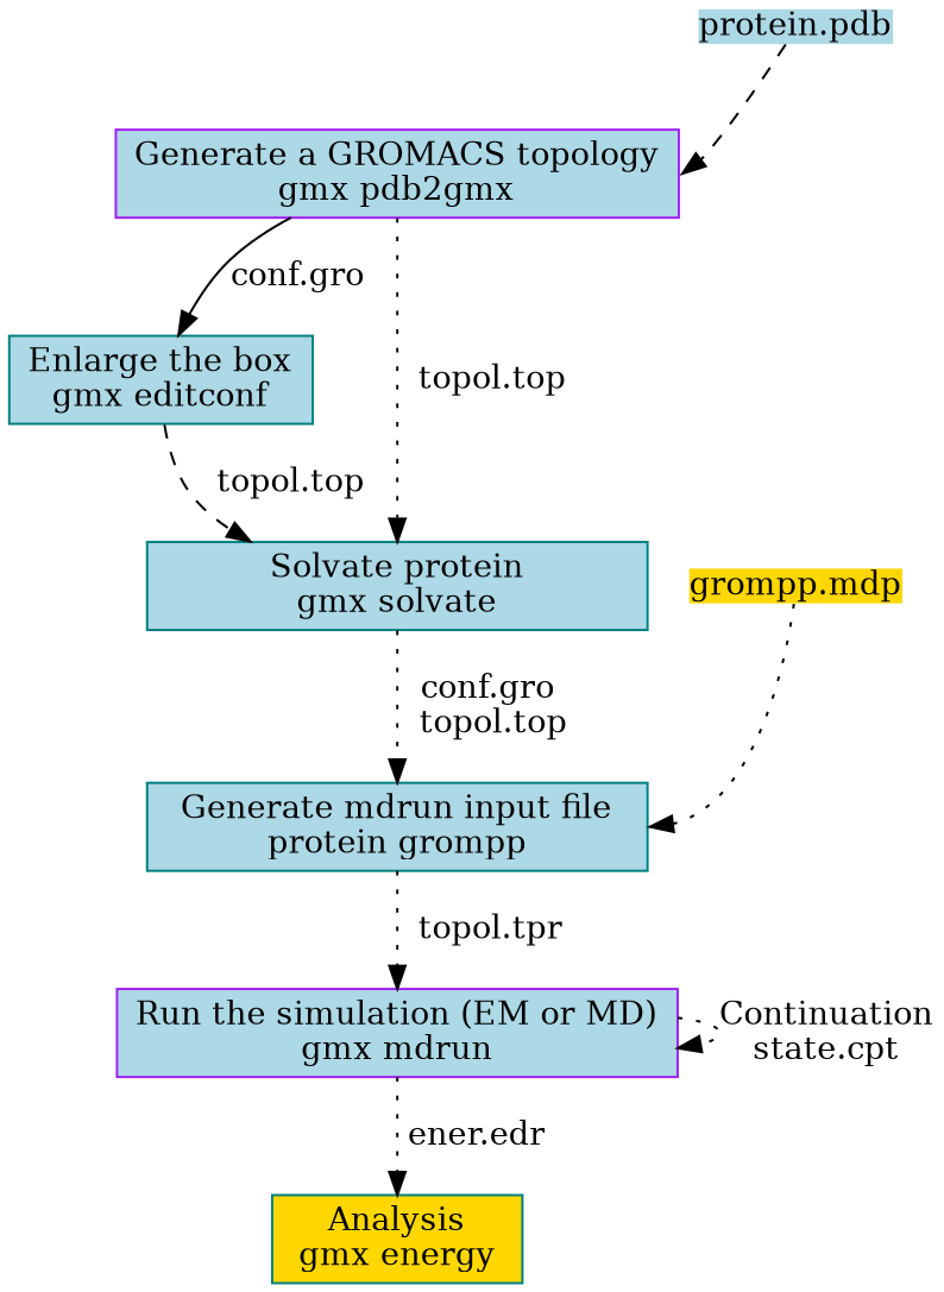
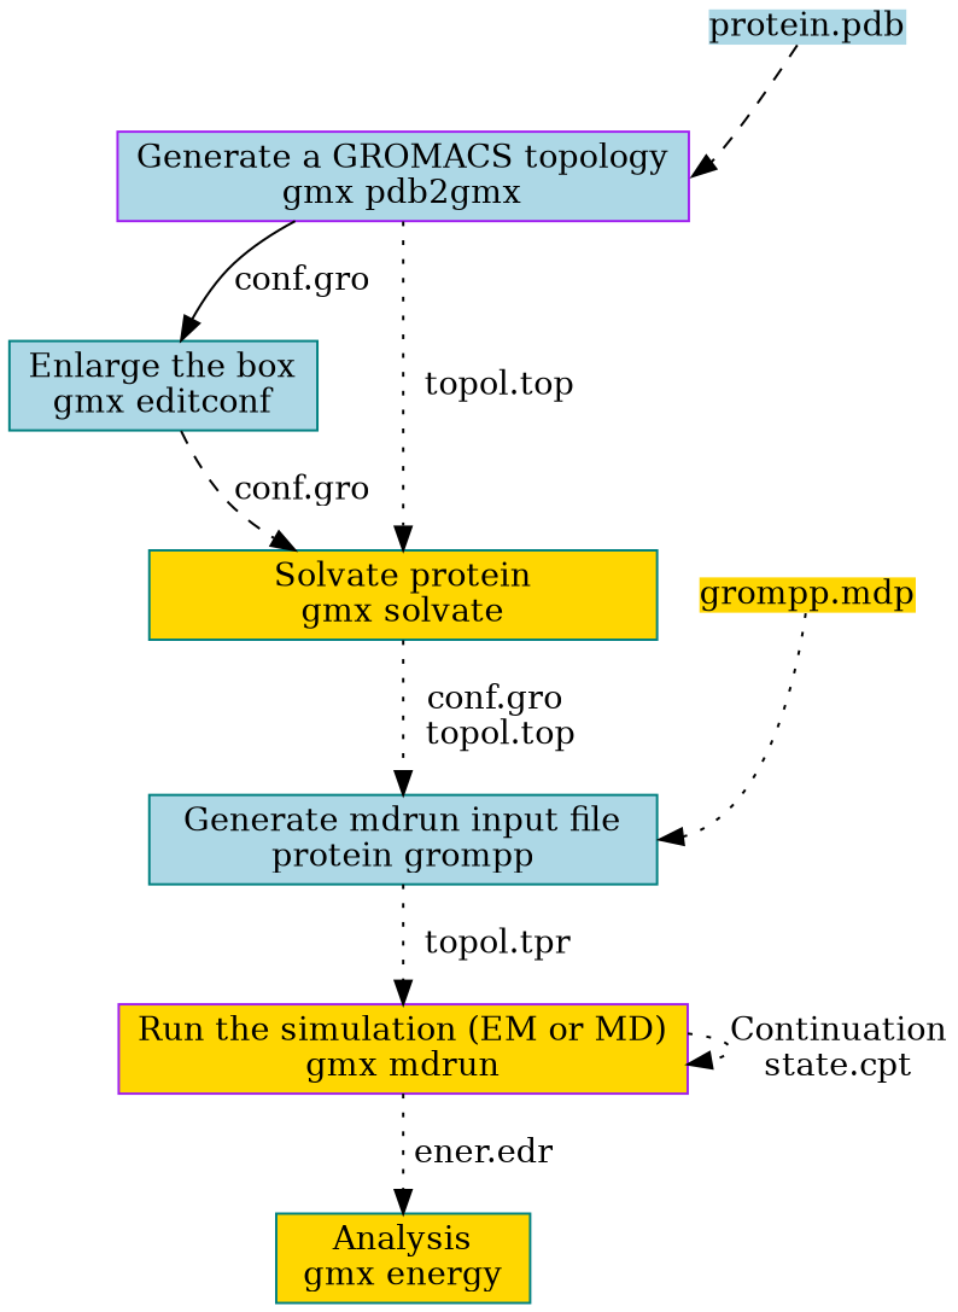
  digraph {
    node [color=teal fillcolor=lightblue group=main shape=box style=filled]
    edge [style=dotted]
    n1 [group=input height=0 label="protein.pdb" margin=0 shape=none width=0]
    n2 [color=purple label="Generate a GROMACS topology\ngmx pdb2gmx" width=3]
    n3 [fillcolor=gold group=input height=0 label="grompp.mdp" margin=0 shape=none width=0]
    n4 [label="Enlarge the box\ngmx editconf" width=1.5 group=""]
-   n5 [label="Solvate protein\ngmx solvate" width=3]
+   n5 [fillcolor=gold label="Solvate protein\ngmx solvate" width=3]
    n6 [label="Generate mdrun input file\nprotein grompp" width=3]
-   n7 [color=purple label="Run the simulation (EM or MD)\ngmx mdrun" width=3]
+   n7 [color=purple fillcolor=gold label="Run the simulation (EM or MD)\ngmx mdrun" width=3]
    n8 [fillcolor=gold label="Analysis\ngmx energy" width=1.5 group=""]
    n1 -> n2 [headport=e style=dashed]
    n1 -> n3 [minlen=3 style=invis]
    n2 -> n4 [label="conf.gro" style=solid]
    n2 -> n5 [label="  topol.top"]
    n3 -> n6 [headport=e weight=0]
-   n4 -> n5 [label="  topol.top" style=dashed]
+   n4 -> n5 [label="conf.gro" style=dashed]
    n5 -> n6 [label=<<table border="0" cellborder="0" cellspacing="0" cellpadding="0">     <tr><td href="https://manual.gromacs.org/current/reference-manual/file-formats.html#gro"> conf.gro</td></tr>     <tr><td href="https://manual.gromacs.org/current/reference-manual/file-formats.html#top">  topol.top</td></tr>     </table>>]
    n6 -> n7 [label="  topol.tpr"]
    n7 -> n7 [label="Continuation\nstate.cpt"]
    n7 -> n8 [label=" ener.edr"]
  }
